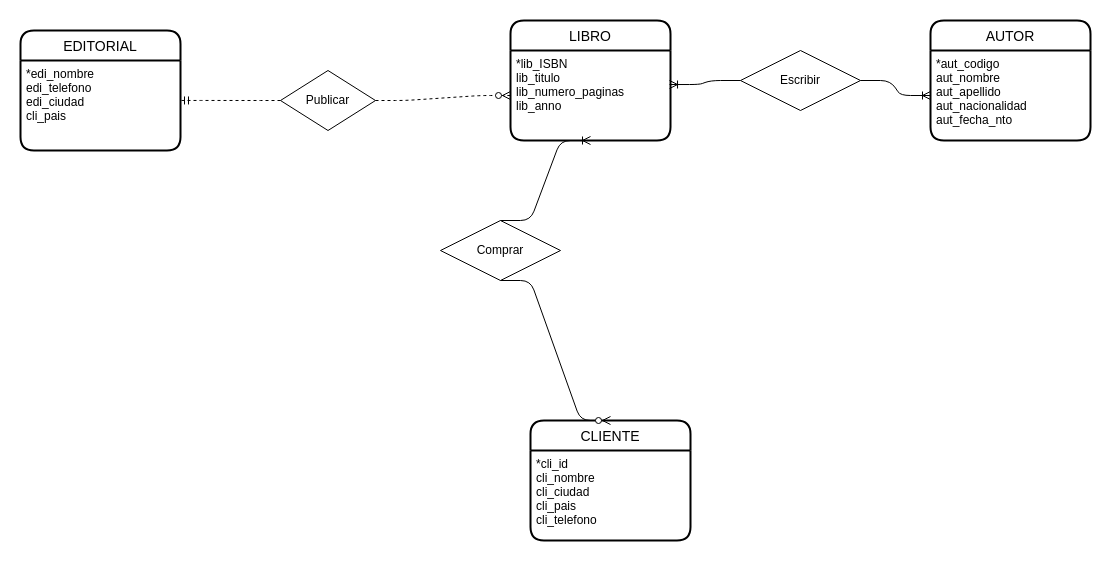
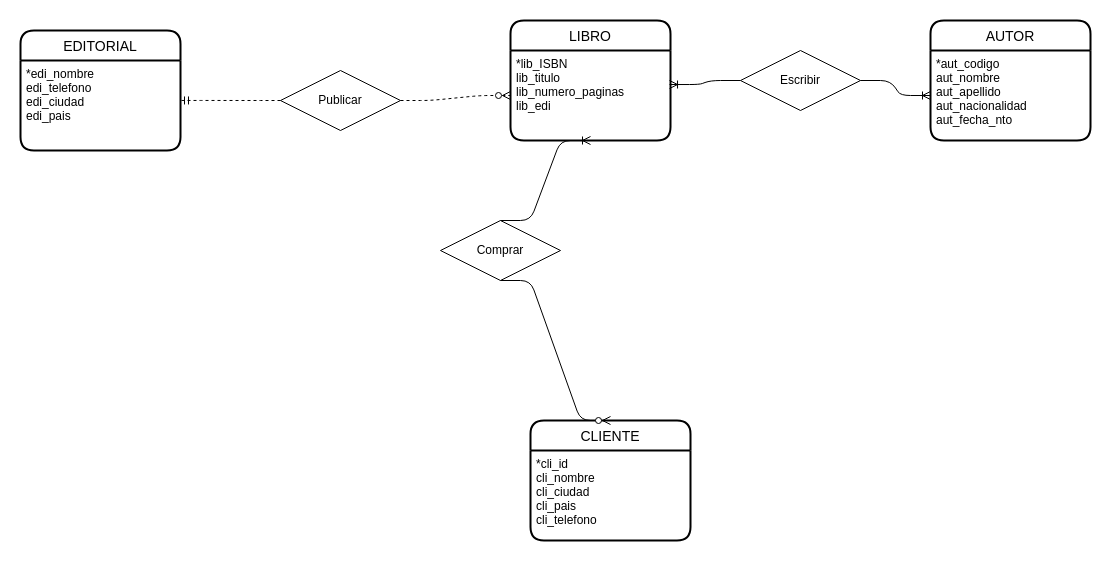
  <mxCell id="0" />
  <mxCell id="1" parent="0" />
  <mxCell id="2" value="EDITORIAL" style="swimlane;childLayout=stackLayout;horizontal=1;startSize=30;horizontalStack=0;rounded=1;fontSize=14;fontStyle=0;strokeWidth=2;resizeParent=0;resizeLast=1;shadow=0;dashed=0;align=center;" vertex="1" parent="1"><mxGeometry x="20" y="30" width="160" height="120" as="geometry"><mxRectangle x="333" y="190" width="70" height="30" as="alternateBounds" /></mxGeometry></mxCell>
- <mxCell id="3" value="*edi_nombre&#10;edi_telefono&#10;edi_ciudad&#10;cli_pais" style="align=left;strokeColor=none;fillColor=none;spacingLeft=4;fontSize=12;verticalAlign=top;resizable=0;rotatable=0;part=1;" vertex="1" parent="2"><mxGeometry y="30" width="160" height="90" as="geometry" /></mxCell>
- <mxCell id="4" value="Publicar" style="shape=rhombus;perimeter=rhombusPerimeter;whiteSpace=wrap;html=1;align=center;" vertex="1" parent="1"><mxGeometry x="280" y="70" width="95" height="60" as="geometry" /></mxCell>
+ <mxCell id="3" value="*edi_nombre&#10;edi_telefono&#10;edi_ciudad&#10;edi_pais" style="align=left;strokeColor=none;fillColor=none;spacingLeft=4;fontSize=12;verticalAlign=top;resizable=0;rotatable=0;part=1;" vertex="1" parent="2"><mxGeometry y="30" width="160" height="90" as="geometry" /></mxCell>
+ <mxCell id="4" value="Publicar" style="shape=rhombus;perimeter=rhombusPerimeter;whiteSpace=wrap;html=1;align=center;" vertex="1" parent="1"><mxGeometry x="280" y="70" width="120" height="60" as="geometry" /></mxCell>
  <mxCell id="5" value="LIBRO" style="swimlane;childLayout=stackLayout;horizontal=1;startSize=30;horizontalStack=0;rounded=1;fontSize=14;fontStyle=0;strokeWidth=2;resizeParent=0;resizeLast=1;shadow=0;dashed=0;align=center;" vertex="1" parent="1"><mxGeometry x="510" y="20" width="160" height="120" as="geometry"><mxRectangle x="333" y="190" width="70" height="30" as="alternateBounds" /></mxGeometry></mxCell>
- <mxCell id="6" value="*lib_ISBN&#10;lib_titulo&#10;lib_numero_paginas&#10;lib_anno" style="align=left;strokeColor=none;fillColor=none;spacingLeft=4;fontSize=12;verticalAlign=top;resizable=0;rotatable=0;part=1;" vertex="1" parent="5"><mxGeometry y="30" width="160" height="90" as="geometry" /></mxCell>
+ <mxCell id="6" value="*lib_ISBN&#10;lib_titulo&#10;lib_numero_paginas&#10;lib_edi" style="align=left;strokeColor=none;fillColor=none;spacingLeft=4;fontSize=12;verticalAlign=top;resizable=0;rotatable=0;part=1;" vertex="1" parent="5"><mxGeometry y="30" width="160" height="90" as="geometry" /></mxCell>
  <mxCell id="7" value="AUTOR" style="swimlane;childLayout=stackLayout;horizontal=1;startSize=30;horizontalStack=0;rounded=1;fontSize=14;fontStyle=0;strokeWidth=2;resizeParent=0;resizeLast=1;shadow=0;dashed=0;align=center;" vertex="1" parent="1"><mxGeometry x="930" y="20" width="160" height="120" as="geometry"><mxRectangle x="333" y="190" width="70" height="30" as="alternateBounds" /></mxGeometry></mxCell>
  <mxCell id="8" value="*aut_codigo&#10;aut_nombre&#10;aut_apellido&#10;aut_nacionalidad&#10;aut_fecha_nto" style="align=left;strokeColor=none;fillColor=none;spacingLeft=4;fontSize=12;verticalAlign=top;resizable=0;rotatable=0;part=1;" vertex="1" parent="7"><mxGeometry y="30" width="160" height="90" as="geometry" /></mxCell>
  <mxCell id="9" value="CLIENTE" style="swimlane;childLayout=stackLayout;horizontal=1;startSize=30;horizontalStack=0;rounded=1;fontSize=14;fontStyle=0;strokeWidth=2;resizeParent=0;resizeLast=1;shadow=0;dashed=0;align=center;" vertex="1" parent="1"><mxGeometry x="530" y="420" width="160" height="120" as="geometry" /></mxCell>
  <mxCell id="10" value="*cli_id&#10;cli_nombre&#10;cli_ciudad&#10;cli_pais&#10;cli_telefono" style="align=left;strokeColor=none;fillColor=none;spacingLeft=4;fontSize=12;verticalAlign=top;resizable=0;rotatable=0;part=1;" vertex="1" parent="9"><mxGeometry y="30" width="160" height="90" as="geometry" /></mxCell>
  <mxCell id="11" value="Escribir" style="shape=rhombus;perimeter=rhombusPerimeter;whiteSpace=wrap;html=1;align=center;" vertex="1" parent="1"><mxGeometry x="740" y="50" width="120" height="60" as="geometry" /></mxCell>
  <mxCell id="12" value="Comprar" style="shape=rhombus;perimeter=rhombusPerimeter;whiteSpace=wrap;html=1;align=center;" vertex="1" parent="1"><mxGeometry x="440" y="220" width="120" height="60" as="geometry" /></mxCell>
  <mxCell id="13" value="" style="edgeStyle=entityRelationEdgeStyle;fontSize=12;html=1;endArrow=ERmandOne;entryX=1;entryY=0.444;entryDx=0;entryDy=0;entryPerimeter=0;exitX=0;exitY=0.5;exitDx=0;exitDy=0;dashed=1;" edge="1" parent="1" source="4" target="3"><mxGeometry width="100" height="100" relative="1" as="geometry"><mxPoint x="390" y="280" as="sourcePoint" /><mxPoint x="490" y="180" as="targetPoint" /></mxGeometry></mxCell>
  <mxCell id="14" value="" style="edgeStyle=entityRelationEdgeStyle;fontSize=12;html=1;endArrow=ERzeroToMany;endFill=1;entryX=0;entryY=0.5;entryDx=0;entryDy=0;exitX=1;exitY=0.5;exitDx=0;exitDy=0;dashed=1;" edge="1" parent="1" source="4" target="6"><mxGeometry width="100" height="100" relative="1" as="geometry"><mxPoint x="340" y="280" as="sourcePoint" /><mxPoint x="440" y="180" as="targetPoint" /></mxGeometry></mxCell>
  <mxCell id="15" value="" style="edgeStyle=entityRelationEdgeStyle;fontSize=12;html=1;endArrow=ERoneToMany;entryX=0.994;entryY=0.378;entryDx=0;entryDy=0;entryPerimeter=0;exitX=0;exitY=0.5;exitDx=0;exitDy=0;" edge="1" parent="1" source="11" target="6"><mxGeometry width="100" height="100" relative="1" as="geometry"><mxPoint x="620" y="280" as="sourcePoint" /><mxPoint x="720" y="180" as="targetPoint" /></mxGeometry></mxCell>
  <mxCell id="16" value="" style="edgeStyle=entityRelationEdgeStyle;fontSize=12;html=1;endArrow=ERoneToMany;exitX=1;exitY=0.5;exitDx=0;exitDy=0;entryX=0;entryY=0.5;entryDx=0;entryDy=0;" edge="1" parent="1" source="11" target="8"><mxGeometry width="100" height="100" relative="1" as="geometry"><mxPoint x="280" y="270" as="sourcePoint" /><mxPoint x="720" y="260" as="targetPoint" /></mxGeometry></mxCell>
  <mxCell id="17" value="" style="edgeStyle=entityRelationEdgeStyle;fontSize=12;html=1;endArrow=ERoneToMany;entryX=0.5;entryY=1;entryDx=0;entryDy=0;exitX=0.5;exitY=0;exitDx=0;exitDy=0;" edge="1" parent="1" source="12" target="6"><mxGeometry width="100" height="100" relative="1" as="geometry"><mxPoint x="130" y="130" as="sourcePoint" /><mxPoint x="230" y="30" as="targetPoint" /></mxGeometry></mxCell>
  <mxCell id="18" value="" style="edgeStyle=entityRelationEdgeStyle;fontSize=12;html=1;endArrow=ERzeroToMany;endFill=1;entryX=0.5;entryY=0;entryDx=0;entryDy=0;exitX=0.5;exitY=1;exitDx=0;exitDy=0;" edge="1" parent="1" source="12" target="9"><mxGeometry width="100" height="100" relative="1" as="geometry"><mxPoint x="380" y="210" as="sourcePoint" /><mxPoint x="480" y="110" as="targetPoint" /></mxGeometry></mxCell>
